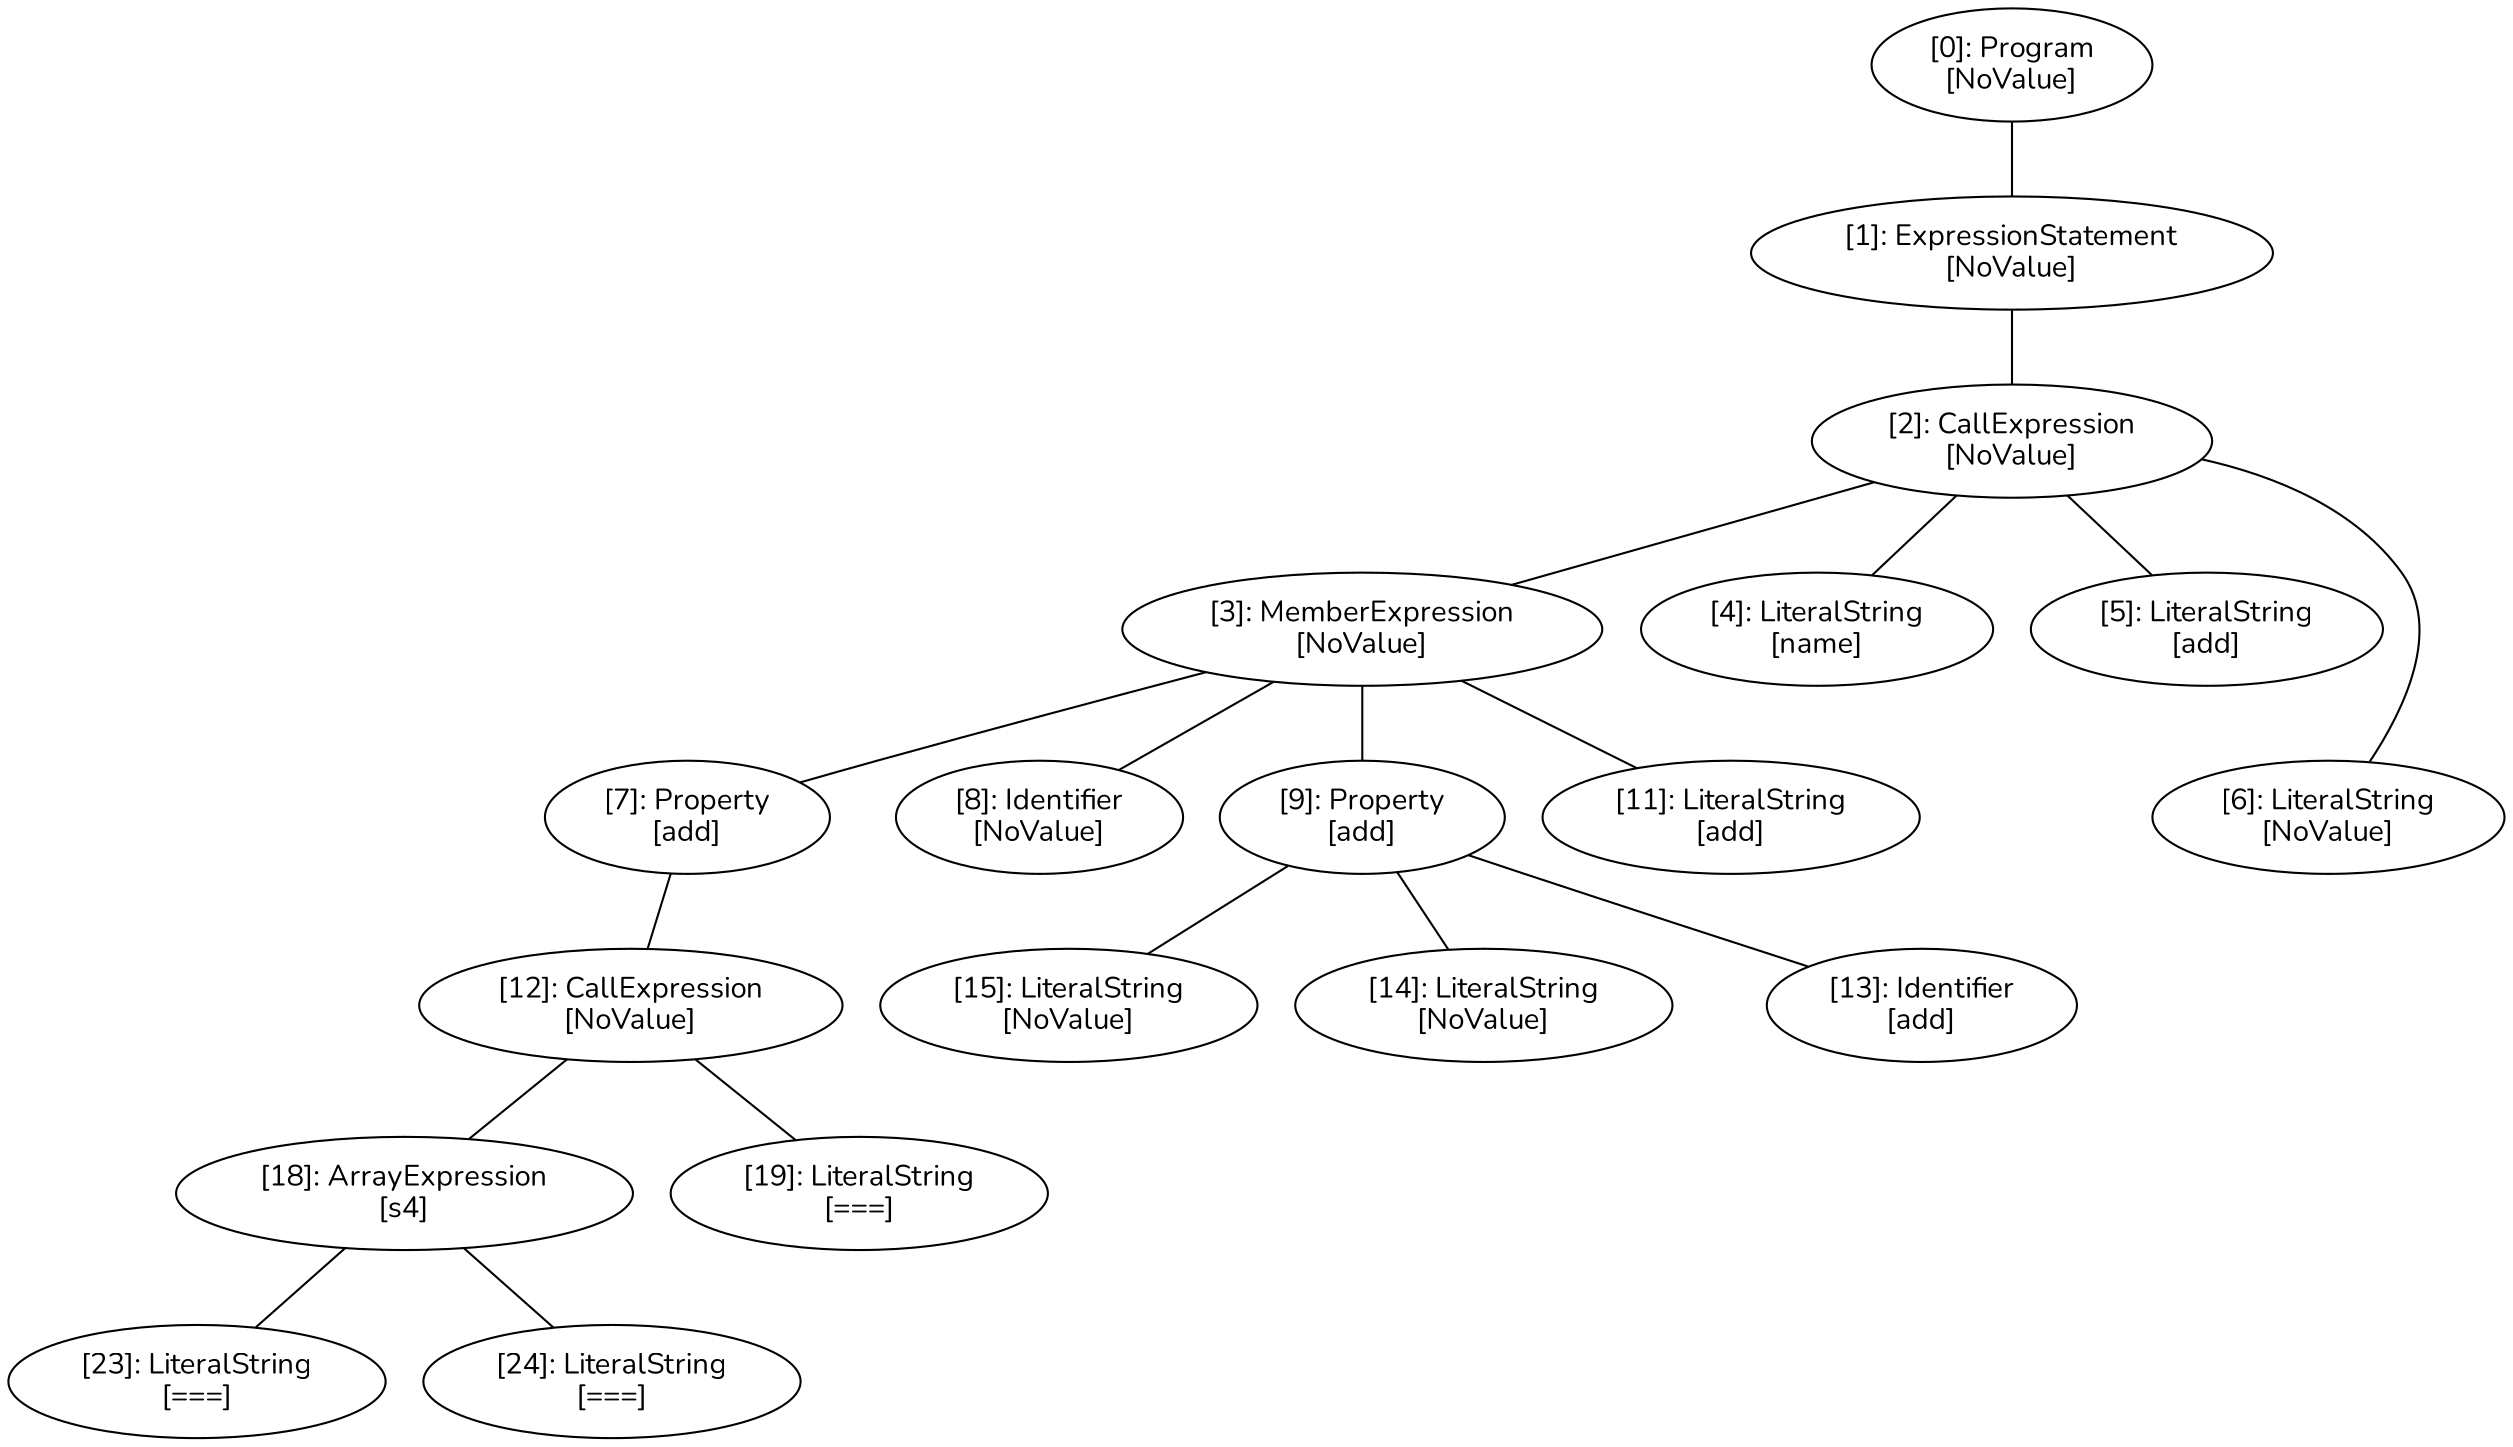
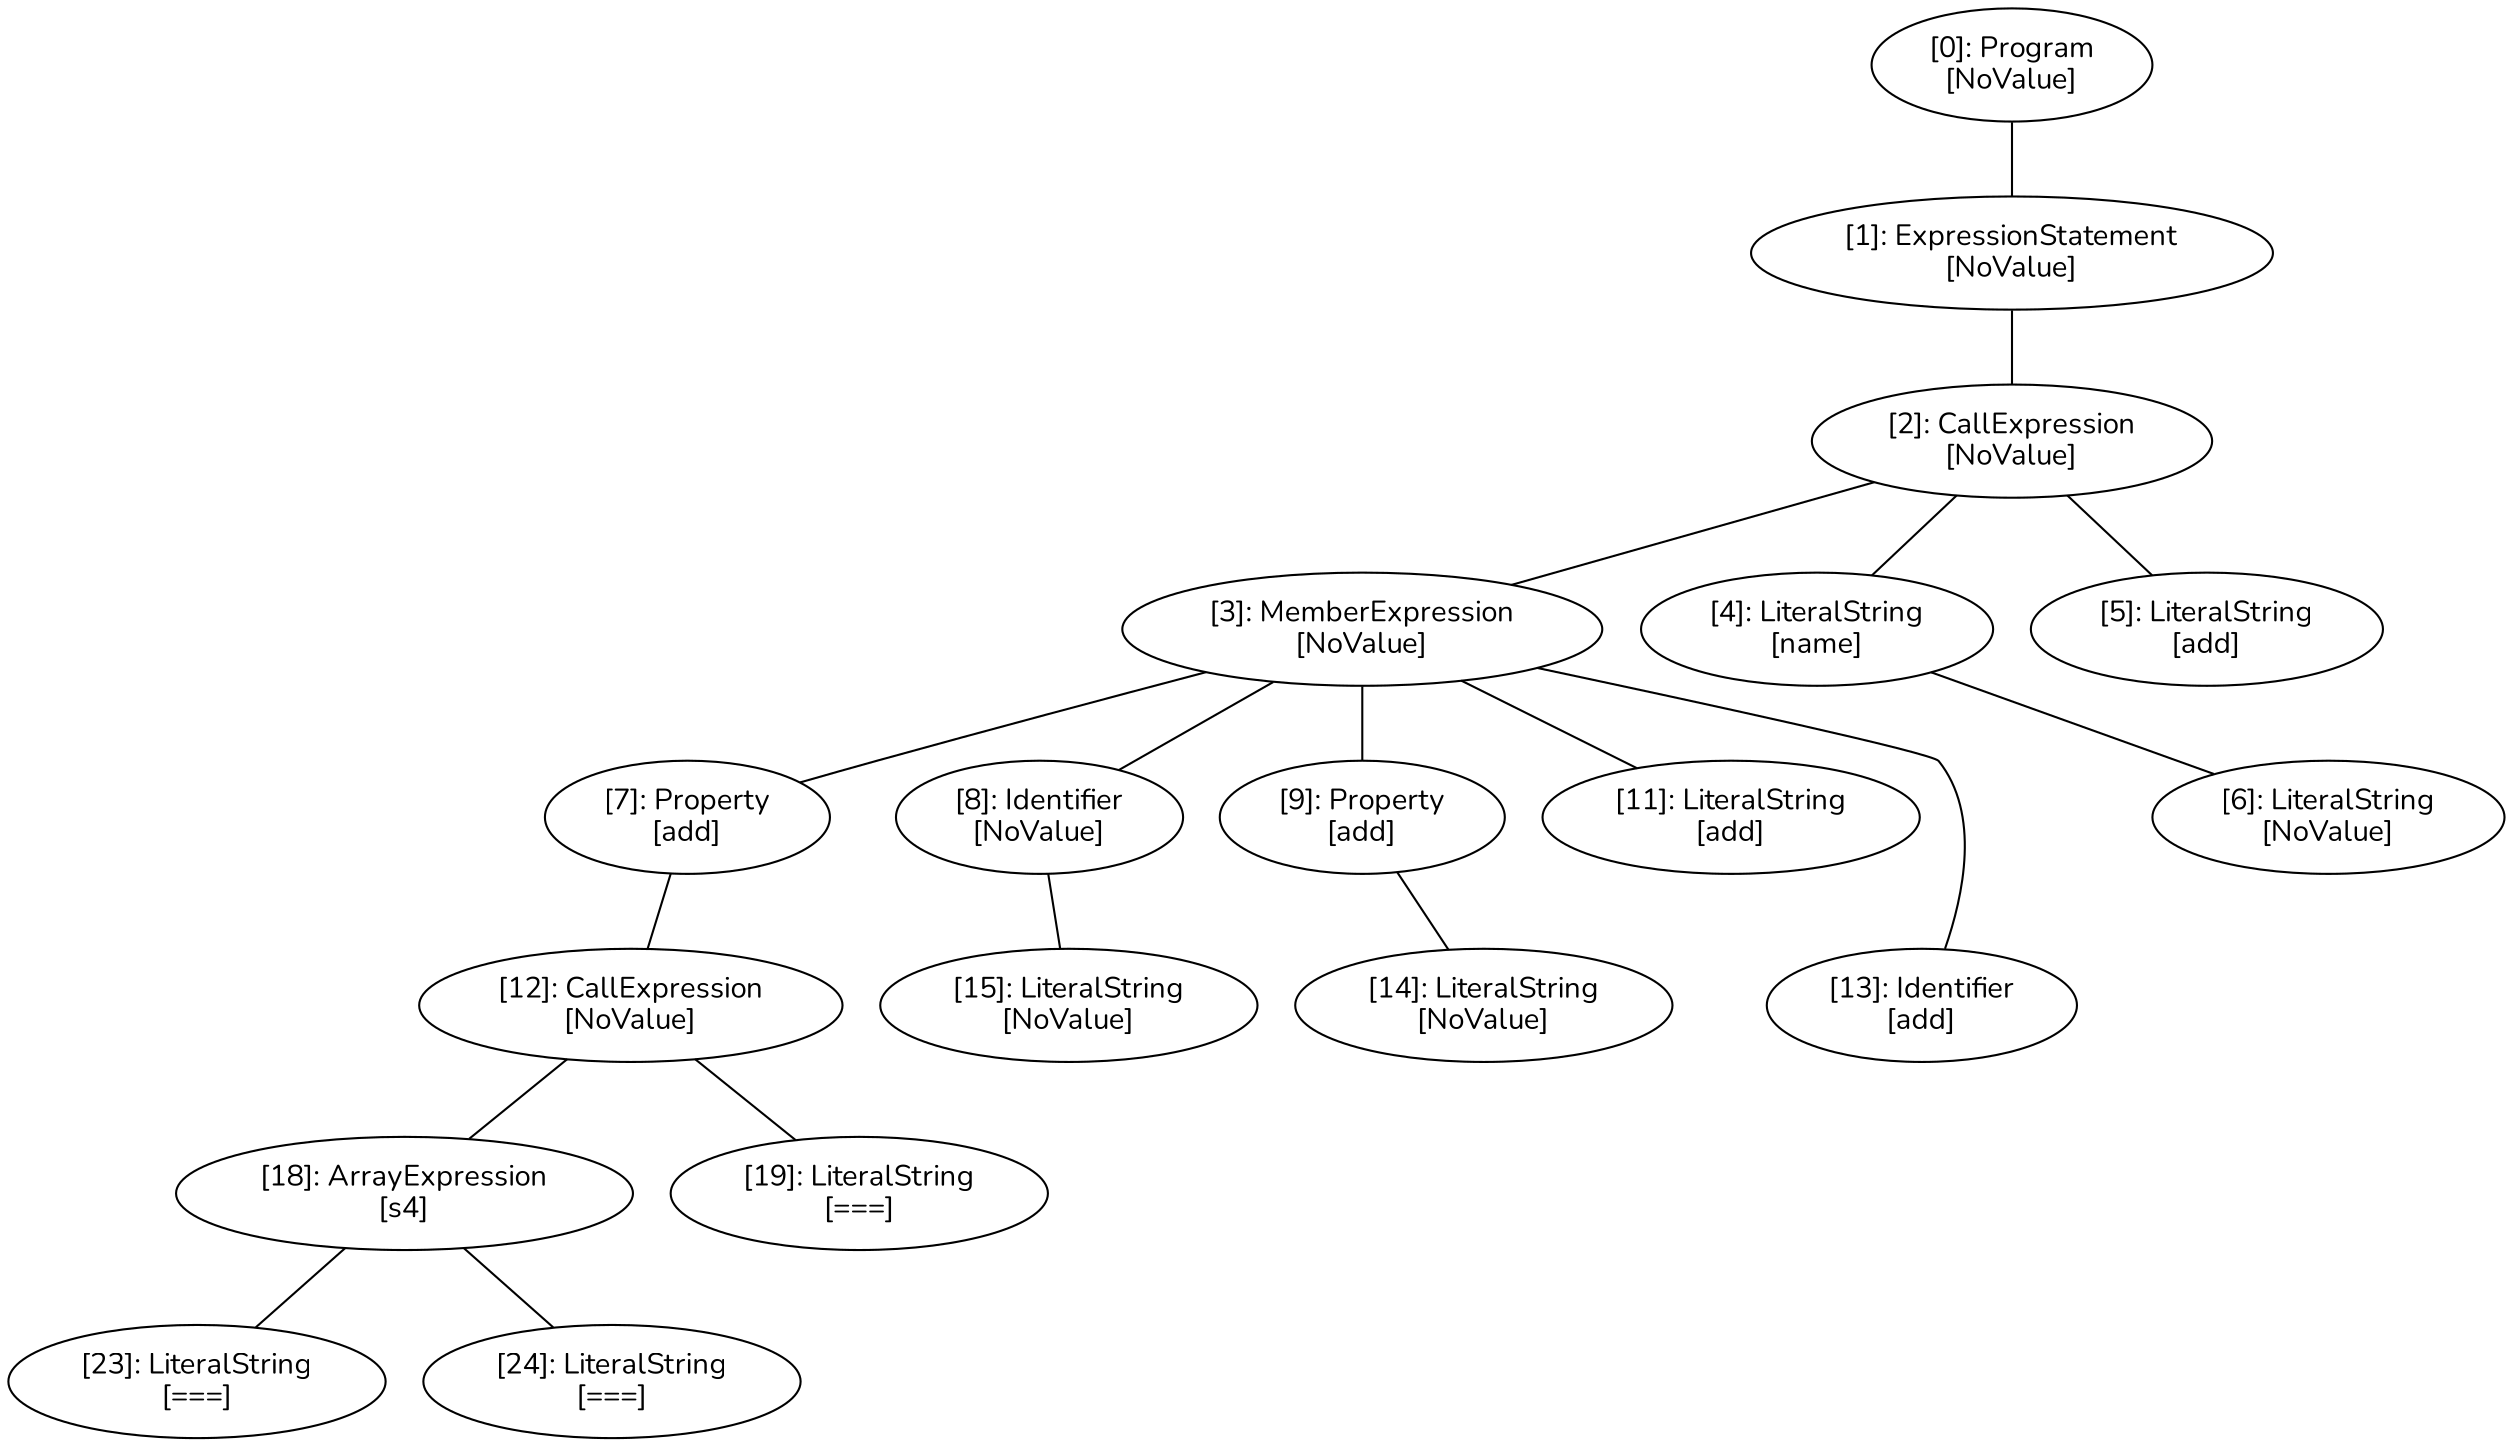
  graph {
    fontname=Nunito
    node [fontname=Nunito]
    edge [fontname=Nunito]
    n1 [label="[0]: Program\n[NoValue]"]
    n2 [label="[1]: ExpressionStatement\n[NoValue]"]
    n3 [label="[2]: CallExpression\n[NoValue]"]
    n4 [label="[3]: MemberExpression\n[NoValue]"]
    n5 [label="[4]: LiteralString\n[name]"]
    n6 [label="[5]: LiteralString\n[add]"]
    n7 [label="[6]: LiteralString\n[NoValue]"]
    n8 [label="[7]: Property\n[add]"]
    n9 [label="[8]: Identifier\n[NoValue]"]
    n10 [label="[9]: Property\n[add]"]
    n11 [label="[11]: LiteralString\n[add]"]
    n12 [label="[12]: CallExpression\n[NoValue]"]
    n13 [label="[13]: Identifier\n[add]"]
    n14 [label="[14]: LiteralString\n[NoValue]"]
    n15 [label="[15]: LiteralString\n[NoValue]"]
    n16 [label="[18]: ArrayExpression\n[s4]"]
    n17 [label="[19]: LiteralString\n[===]"]
    n18 [label="[23]: LiteralString\n[===]"]
    n19 [label="[24]: LiteralString\n[===]"]
    n1 -- n2
    n2 -- n3
    n3 -- n4
    n3 -- n5
    n3 -- n6
-   n3 -- n7
+   n5 -- n7
    n4 -- n8
    n4 -- n9
    n4 -- n10
    n4 -- n11
    n8 -- n12
-   n10 -- n13
+   n4 -- n13
    n10 -- n14
-   n10 -- n15
+   n9 -- n15
    n12 -- n16
    n12 -- n17
    n16 -- n18
    n16 -- n19
  }
